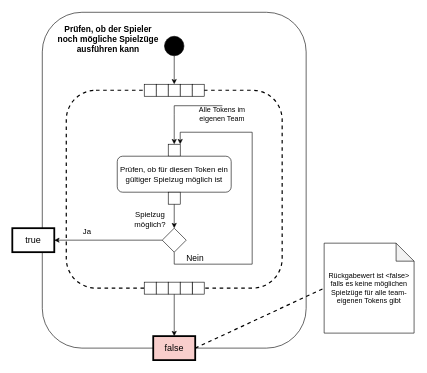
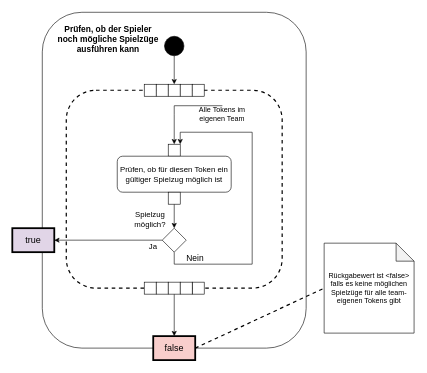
  <mxCell id="0" />
  <mxCell id="1" parent="0" />
  <mxCell id="2" value="" style="rounded=1;whiteSpace=wrap;html=1;" vertex="1" parent="1"><mxGeometry x="70" y="20" width="440" height="560" as="geometry" /></mxCell>
  <mxCell id="3" style="edgeStyle=orthogonalEdgeStyle;rounded=0;orthogonalLoop=1;jettySize=auto;html=1;exitX=0.5;exitY=1;exitDx=0;exitDy=0;entryX=0.5;entryY=0;entryDx=0;entryDy=0;" edge="1" parent="1" source="4" target="9"><mxGeometry relative="1" as="geometry" /></mxCell>
  <mxCell id="4" value="" style="ellipse;whiteSpace=wrap;html=1;aspect=fixed;fillColor=#000000;" vertex="1" parent="1"><mxGeometry x="273.75" y="60" width="32.5" height="32.5" as="geometry" /></mxCell>
  <mxCell id="5" value="" style="rounded=1;whiteSpace=wrap;html=1;fillColor=none;dashed=1;strokeWidth=2;" vertex="1" parent="1"><mxGeometry x="110" y="150" width="360" height="330" as="geometry" /></mxCell>
  <mxCell id="6" value="" style="whiteSpace=wrap;html=1;aspect=fixed;" vertex="1" parent="1"><mxGeometry x="280" y="240" width="20" height="20" as="geometry" /></mxCell>
  <mxCell id="7" value="" style="whiteSpace=wrap;html=1;aspect=fixed;" vertex="1" parent="1"><mxGeometry x="240" y="140" width="20" height="20" as="geometry" /></mxCell>
  <mxCell id="8" value="" style="whiteSpace=wrap;html=1;aspect=fixed;" vertex="1" parent="1"><mxGeometry x="260" y="140" width="20" height="20" as="geometry" /></mxCell>
  <mxCell id="9" value="" style="whiteSpace=wrap;html=1;aspect=fixed;" vertex="1" parent="1"><mxGeometry x="280" y="140" width="20" height="20" as="geometry" /></mxCell>
  <mxCell id="10" value="" style="whiteSpace=wrap;html=1;aspect=fixed;" vertex="1" parent="1"><mxGeometry x="300" y="140" width="20" height="20" as="geometry" /></mxCell>
  <mxCell id="11" value="" style="whiteSpace=wrap;html=1;aspect=fixed;" vertex="1" parent="1"><mxGeometry x="320" y="470" width="20" height="20" as="geometry" /></mxCell>
  <mxCell id="12" style="edgeStyle=orthogonalEdgeStyle;rounded=0;orthogonalLoop=1;jettySize=auto;html=1;exitX=0.503;exitY=0.026;exitDx=0;exitDy=0;entryX=0.5;entryY=0;entryDx=0;entryDy=0;exitPerimeter=0;" edge="1" parent="1" source="13" target="6"><mxGeometry relative="1" as="geometry"><Array as="points"><mxPoint x="290" y="190" /><mxPoint x="290" y="190" /></Array></mxGeometry></mxCell>
  <mxCell id="13" value="Alle Tokens im eigenen Team" style="text;html=1;strokeColor=none;fillColor=none;align=center;verticalAlign=middle;whiteSpace=wrap;rounded=0;" vertex="1" parent="1"><mxGeometry x="320" y="175" width="100" height="30" as="geometry" /></mxCell>
  <mxCell id="14" value="&lt;font style=&quot;font-size: 13px;&quot;&gt;Prüfen, ob für diesen Token ein gültiger Spielzug möglich ist&lt;/font&gt;" style="rounded=1;whiteSpace=wrap;html=1;" vertex="1" parent="1"><mxGeometry x="195" y="260" width="190" height="60" as="geometry" /></mxCell>
  <mxCell id="15" style="edgeStyle=orthogonalEdgeStyle;rounded=0;orthogonalLoop=1;jettySize=auto;html=1;exitX=0.5;exitY=1;exitDx=0;exitDy=0;entryX=0.5;entryY=0;entryDx=0;entryDy=0;" edge="1" parent="1" source="16" target="19"><mxGeometry relative="1" as="geometry" /></mxCell>
  <mxCell id="16" value="" style="whiteSpace=wrap;html=1;aspect=fixed;" vertex="1" parent="1"><mxGeometry x="280" y="320" width="20" height="20" as="geometry" /></mxCell>
  <mxCell id="17" style="edgeStyle=orthogonalEdgeStyle;rounded=0;orthogonalLoop=1;jettySize=auto;html=1;exitX=0;exitY=0.5;exitDx=0;exitDy=0;entryX=1;entryY=0.5;entryDx=0;entryDy=0;" edge="1" parent="1" source="19" target="22"><mxGeometry relative="1" as="geometry" /></mxCell>
  <mxCell id="18" style="edgeStyle=orthogonalEdgeStyle;rounded=0;orthogonalLoop=1;jettySize=auto;html=1;exitX=0.5;exitY=1;exitDx=0;exitDy=0;entryX=1;entryY=0;entryDx=0;entryDy=0;" edge="1" parent="1" source="19" target="6"><mxGeometry relative="1" as="geometry"><Array as="points"><mxPoint x="290" y="440" /><mxPoint x="420" y="440" /><mxPoint x="420" y="220" /><mxPoint x="300" y="220" /></Array></mxGeometry></mxCell>
  <mxCell id="19" value="" style="rhombus;whiteSpace=wrap;html=1;" vertex="1" parent="1"><mxGeometry x="270" y="380" width="40" height="40" as="geometry" /></mxCell>
  <mxCell id="20" value="&lt;font style=&quot;font-size: 13px;&quot;&gt;Spielzug möglich?&lt;br&gt;&lt;/font&gt;" style="text;html=1;strokeColor=none;fillColor=none;align=center;verticalAlign=middle;whiteSpace=wrap;rounded=0;" vertex="1" parent="1"><mxGeometry x="220" y="350" width="60" height="30" as="geometry" /></mxCell>
  <mxCell id="21" value="&lt;font style=&quot;font-size: 15px;&quot;&gt;false&lt;/font&gt;" style="rounded=0;whiteSpace=wrap;html=1;fontSize=12;strokeWidth=3;fillColor=#f8cecc;" vertex="1" parent="1"><mxGeometry x="255" y="560" width="70" height="40" as="geometry" /></mxCell>
- <mxCell id="22" value="&lt;font style=&quot;font-size: 15px;&quot;&gt;true&lt;/font&gt;" style="rounded=0;whiteSpace=wrap;html=1;fontSize=12;strokeWidth=3;" vertex="1" parent="1"><mxGeometry x="20" y="380" width="70" height="40" as="geometry" /></mxCell>
+ <mxCell id="22" value="&lt;font style=&quot;font-size: 15px;&quot;&gt;true&lt;/font&gt;" style="rounded=0;whiteSpace=wrap;html=1;fontSize=12;strokeWidth=3;fillColor=#e1d5e7;" vertex="1" parent="1"><mxGeometry x="20" y="380" width="70" height="40" as="geometry" /></mxCell>
  <mxCell id="23" value="" style="whiteSpace=wrap;html=1;aspect=fixed;" vertex="1" parent="1"><mxGeometry x="240" y="470" width="20" height="20" as="geometry" /></mxCell>
  <mxCell id="24" value="" style="whiteSpace=wrap;html=1;aspect=fixed;" vertex="1" parent="1"><mxGeometry x="260" y="470" width="20" height="20" as="geometry" /></mxCell>
  <mxCell id="25" style="edgeStyle=orthogonalEdgeStyle;rounded=0;orthogonalLoop=1;jettySize=auto;html=1;exitX=0.5;exitY=1;exitDx=0;exitDy=0;entryX=0.5;entryY=0;entryDx=0;entryDy=0;" edge="1" parent="1" source="26" target="21"><mxGeometry relative="1" as="geometry" /></mxCell>
  <mxCell id="26" value="" style="whiteSpace=wrap;html=1;aspect=fixed;" vertex="1" parent="1"><mxGeometry x="280" y="470" width="20" height="20" as="geometry" /></mxCell>
  <mxCell id="27" value="" style="whiteSpace=wrap;html=1;aspect=fixed;" vertex="1" parent="1"><mxGeometry x="300" y="470" width="20" height="20" as="geometry" /></mxCell>
  <mxCell id="28" value="" style="whiteSpace=wrap;html=1;aspect=fixed;" vertex="1" parent="1"><mxGeometry x="320" y="140" width="20" height="20" as="geometry" /></mxCell>
  <mxCell id="29" value="&lt;div style=&quot;font-size: 13px;&quot;&gt;&lt;font style=&quot;font-size: 14px;&quot;&gt;Nein&lt;/font&gt;&lt;/div&gt;" style="text;html=1;strokeColor=none;fillColor=none;align=center;verticalAlign=middle;whiteSpace=wrap;rounded=0;" vertex="1" parent="1"><mxGeometry x="310" y="420" width="30" height="20" as="geometry" /></mxCell>
- <mxCell id="30" value="&lt;font style=&quot;font-size: 13px;&quot;&gt;Ja&lt;/font&gt;" style="text;html=1;strokeColor=none;fillColor=none;align=center;verticalAlign=middle;whiteSpace=wrap;rounded=0;" vertex="1" parent="1"><mxGeometry x="130" y="375" width="30" height="20" as="geometry" /></mxCell>
+ <mxCell id="30" value="&lt;font style=&quot;font-size: 13px;&quot;&gt;Ja&lt;/font&gt;" style="text;html=1;strokeColor=none;fillColor=none;align=center;verticalAlign=middle;whiteSpace=wrap;rounded=0;" vertex="1" parent="1"><mxGeometry x="240" y="400" width="30" height="20" as="geometry" /></mxCell>
  <mxCell id="31" value="Rückgabewert ist &amp;lt;false&amp;gt; falls es keine möglichen Spielzüge für alle team-eigenen Tokens gibt" style="shape=note;whiteSpace=wrap;html=1;backgroundOutline=1;darkOpacity=0.05;" vertex="1" parent="1"><mxGeometry x="540" y="405" width="150" height="150" as="geometry" /></mxCell>
  <mxCell id="32" value="" style="endArrow=none;dashed=1;html=1;strokeWidth=2;rounded=0;entryX=0;entryY=0.5;entryDx=0;entryDy=0;entryPerimeter=0;exitX=1;exitY=0.5;exitDx=0;exitDy=0;" edge="1" parent="1" source="21" target="31"><mxGeometry width="50" height="50" relative="1" as="geometry"><mxPoint x="300" y="410" as="sourcePoint" /><mxPoint x="350" y="360" as="targetPoint" /></mxGeometry></mxCell>
  <mxCell id="33" value="&lt;b&gt;&lt;font style=&quot;font-size: 14px;&quot;&gt;Prüfen, ob der Spieler noch mögliche Spielzüge ausführen kann&lt;/font&gt;&lt;/b&gt;" style="text;html=1;strokeColor=none;fillColor=none;align=center;verticalAlign=middle;whiteSpace=wrap;rounded=0;" vertex="1" parent="1"><mxGeometry x="90" y="30" width="180" height="70" as="geometry" /></mxCell>
